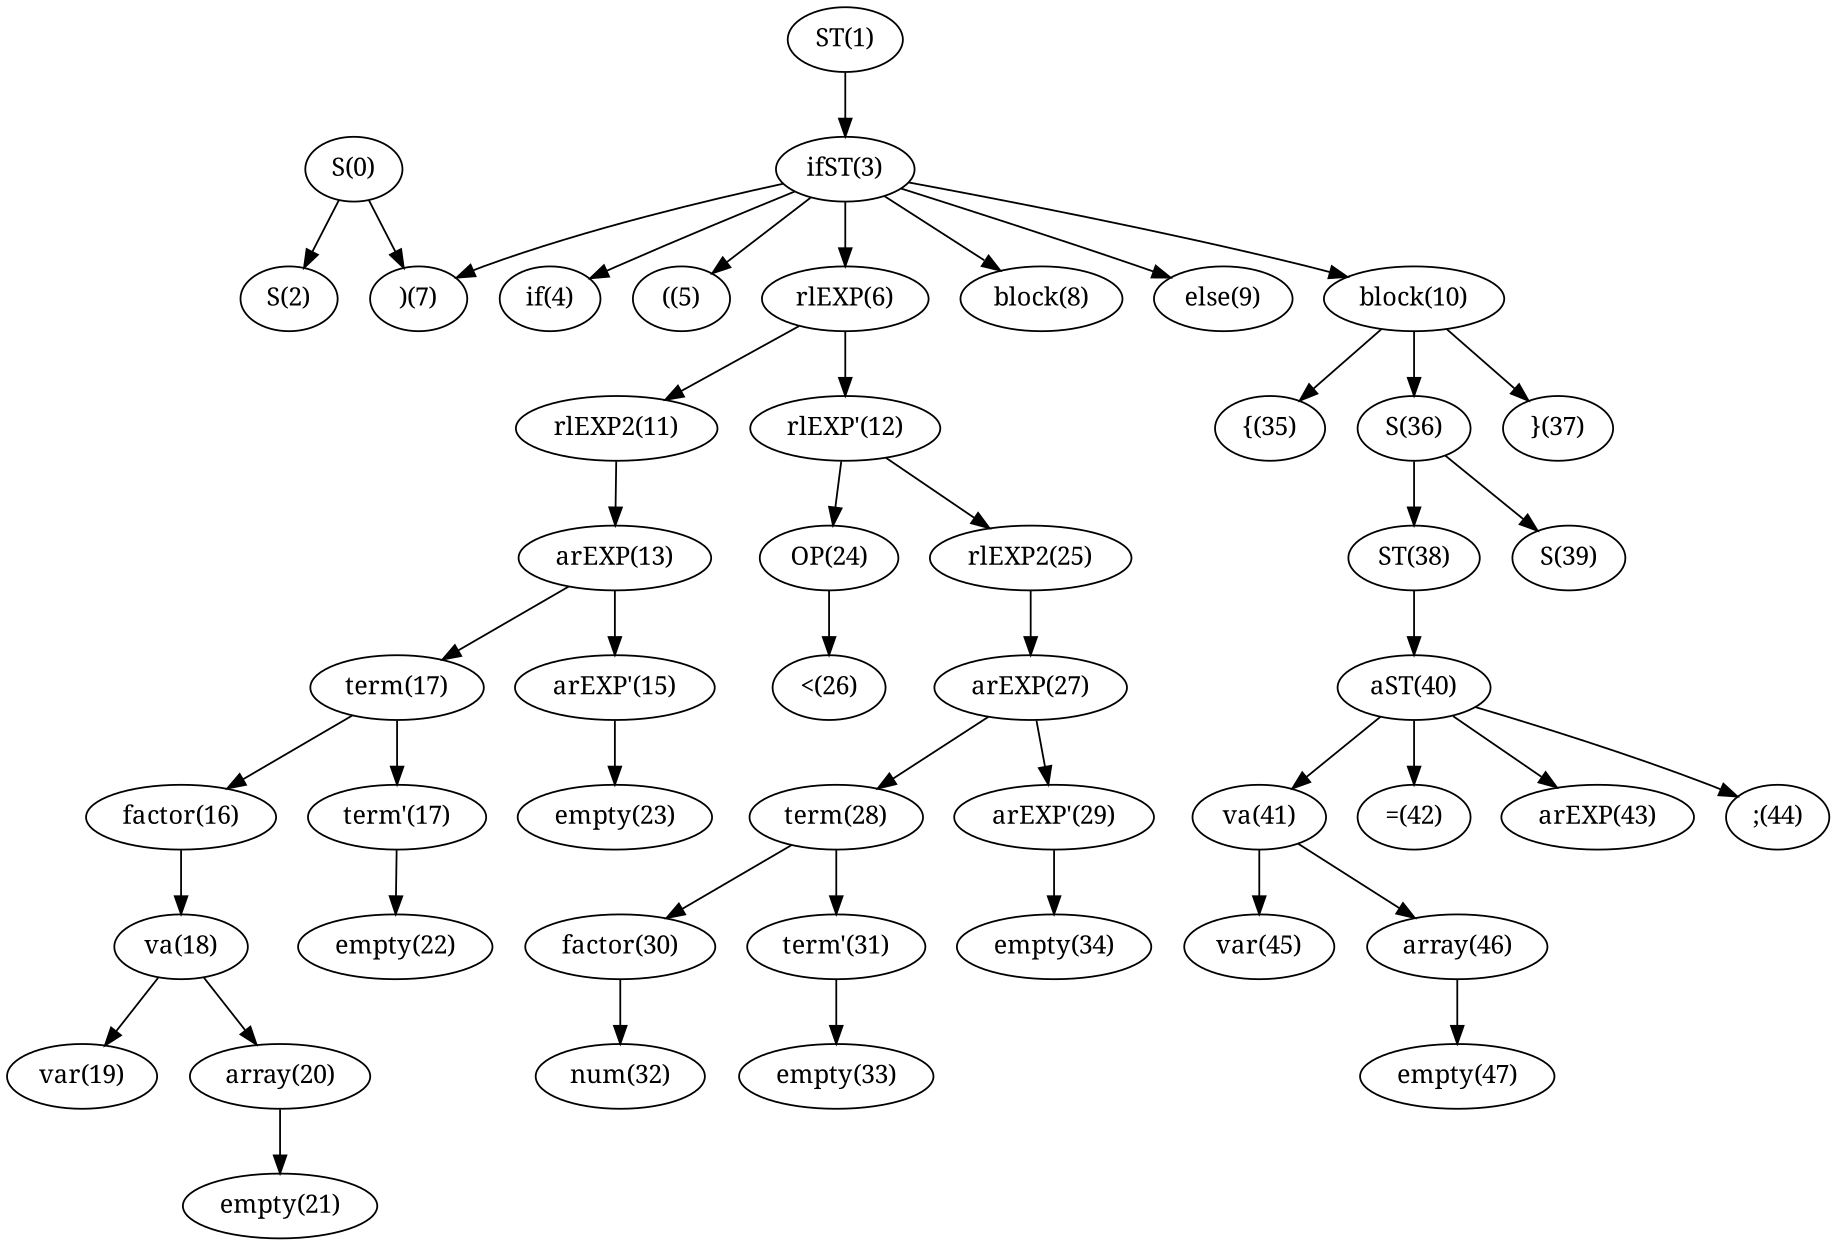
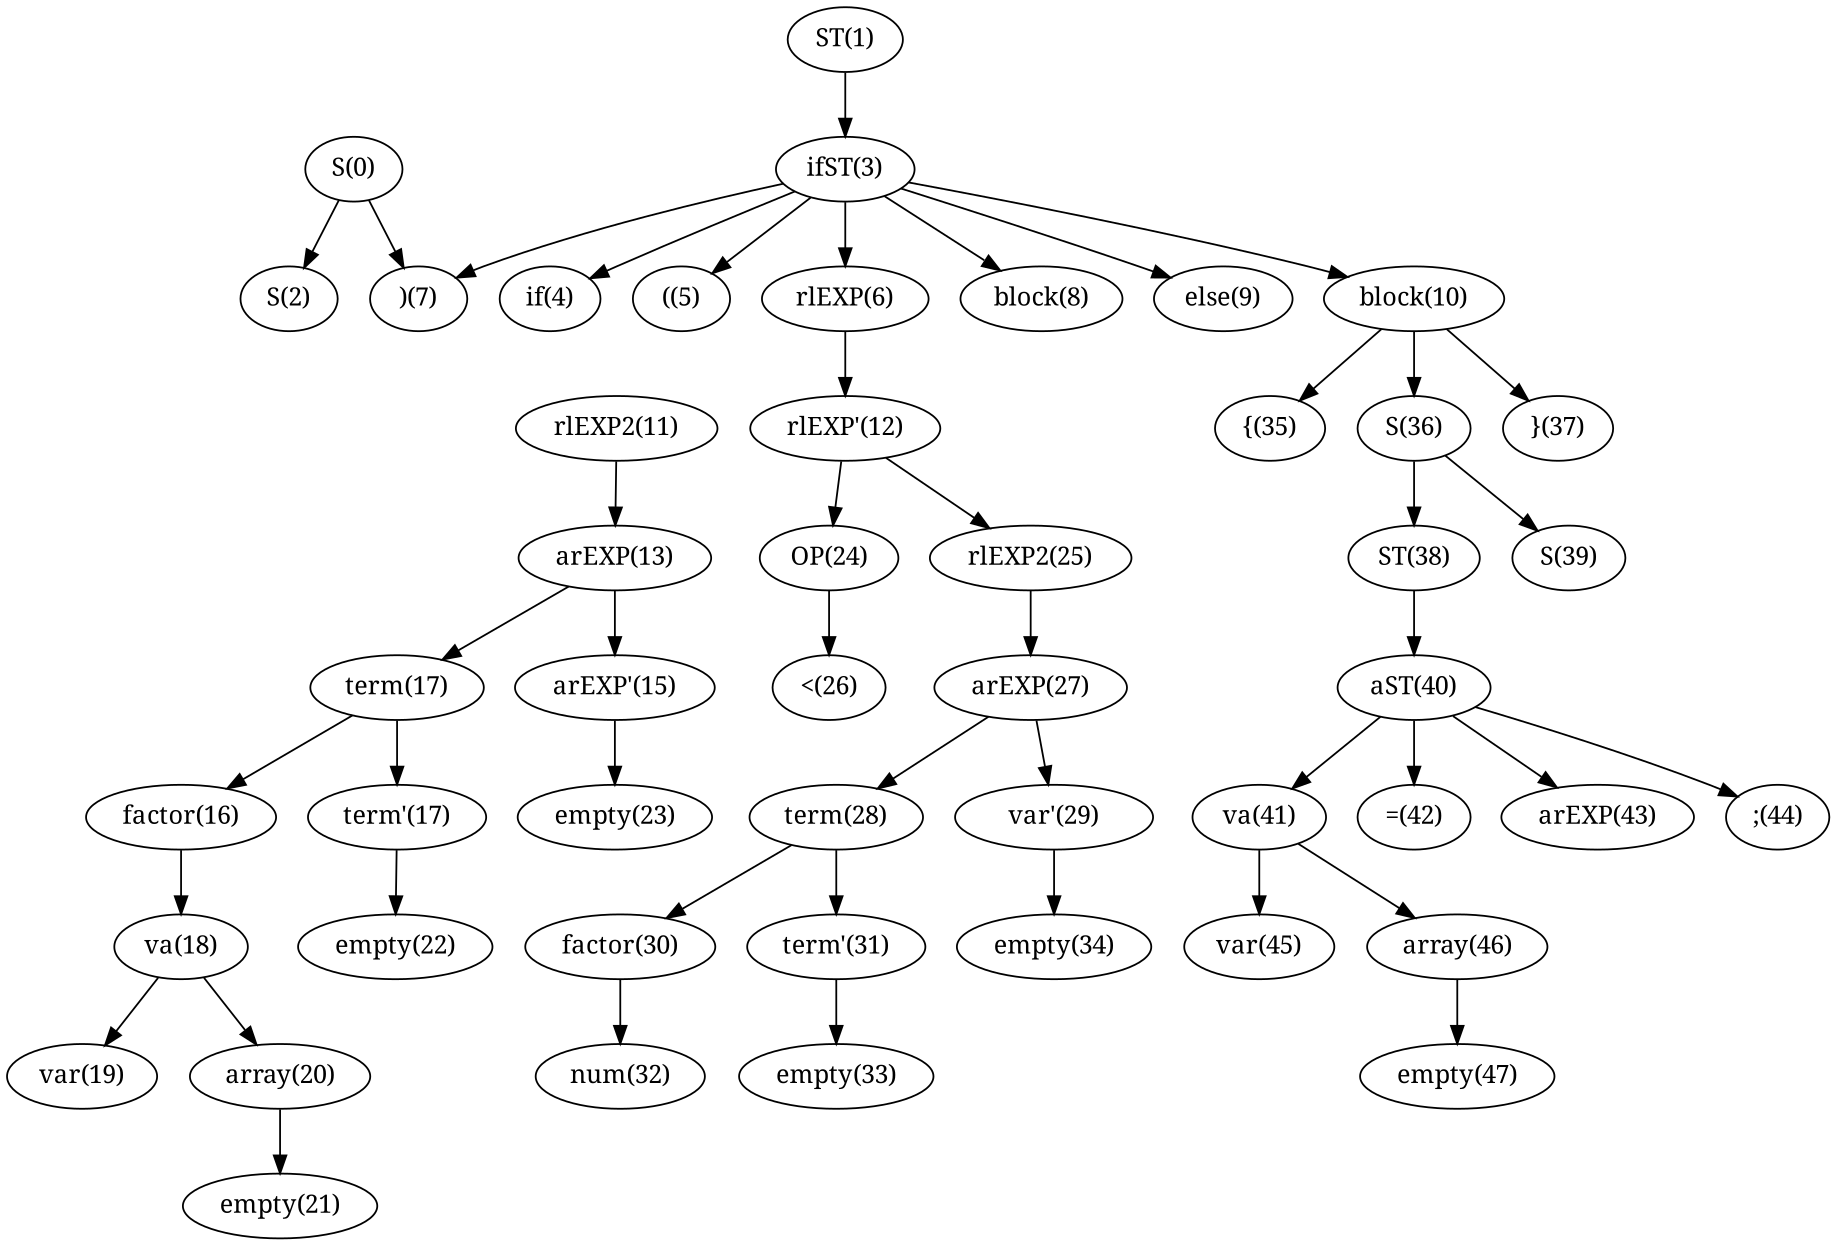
  digraph {
    fontname="Noto Serif"
    node [fontname="Noto Serif"]
    edge [constraint=true fontname="Noto Serif"]
    "S(0)"
    "S(2)"
    ")(7)"
    "ST(1)"
    "ifST(3)"
    "if(4)"
    "((5)"
    "rlEXP(6)"
    "block(8)"
    "else(9)"
    "block(10)"
    "rlEXP2(11)"
    "rlEXP'(12)"
    "{(35)"
    "S(36)"
    "}(37)"
    "arEXP(13)"
    "OP(24)"
    "rlEXP2(25)"
    "ST(38)"
    "S(39)"
    n22 [label="term(17)"]
    "arEXP'(15)"
    "<(26)"
    "arEXP(27)"
    "factor(16)"
    "term'(17)"
    "empty(23)"
    "va(18)"
    "empty(22)"
    "var(19)"
    "array(20)"
    "empty(21)"
    "term(28)"
-   "arEXP'(29)"
+   "arEXP'(29)" [label="var'(29)"]
    "factor(30)"
    "term'(31)"
    "empty(34)"
    "num(32)"
    "empty(33)"
    "aST(40)"
    "va(41)"
    "=(42)"
    "arEXP(43)"
    ";(44)"
    "var(45)"
    "array(46)"
    "empty(47)"
    "S(0)" -> "S(2)"
    "S(0)" -> ")(7)"
    "ST(1)" -> "ifST(3)"
    "ifST(3)" -> ")(7)"
    "ifST(3)" -> "if(4)"
    "ifST(3)" -> "((5)"
    "ifST(3)" -> "rlEXP(6)"
    "ifST(3)" -> "block(8)"
    "ifST(3)" -> "else(9)"
    "ifST(3)" -> "block(10)"
-   "rlEXP(6)" -> "rlEXP2(11)"
    "rlEXP(6)" -> "rlEXP'(12)"
    "block(10)" -> "{(35)"
    "block(10)" -> "S(36)"
    "block(10)" -> "}(37)"
    "rlEXP2(11)" -> "arEXP(13)"
    "rlEXP'(12)" -> "OP(24)"
    "rlEXP'(12)" -> "rlEXP2(25)"
    "S(36)" -> "ST(38)"
    "S(36)" -> "S(39)"
    "arEXP(13)" -> n22
    "arEXP(13)" -> "arEXP'(15)"
    "OP(24)" -> "<(26)"
    "rlEXP2(25)" -> "arEXP(27)"
    "ST(38)" -> "aST(40)"
    n22 -> "factor(16)"
    n22 -> "term'(17)"
    "arEXP'(15)" -> "empty(23)"
    "arEXP(27)" -> "term(28)"
    "arEXP(27)" -> "arEXP'(29)"
    "factor(16)" -> "va(18)"
    "term'(17)" -> "empty(22)"
    "va(18)" -> "var(19)"
    "va(18)" -> "array(20)"
    "array(20)" -> "empty(21)"
    "term(28)" -> "factor(30)"
    "term(28)" -> "term'(31)"
    "arEXP'(29)" -> "empty(34)"
    "factor(30)" -> "num(32)"
    "term'(31)" -> "empty(33)"
    "aST(40)" -> "va(41)"
    "aST(40)" -> "=(42)"
    "aST(40)" -> "arEXP(43)"
    "aST(40)" -> ";(44)"
    "va(41)" -> "var(45)"
    "va(41)" -> "array(46)"
    "array(46)" -> "empty(47)"
  }
